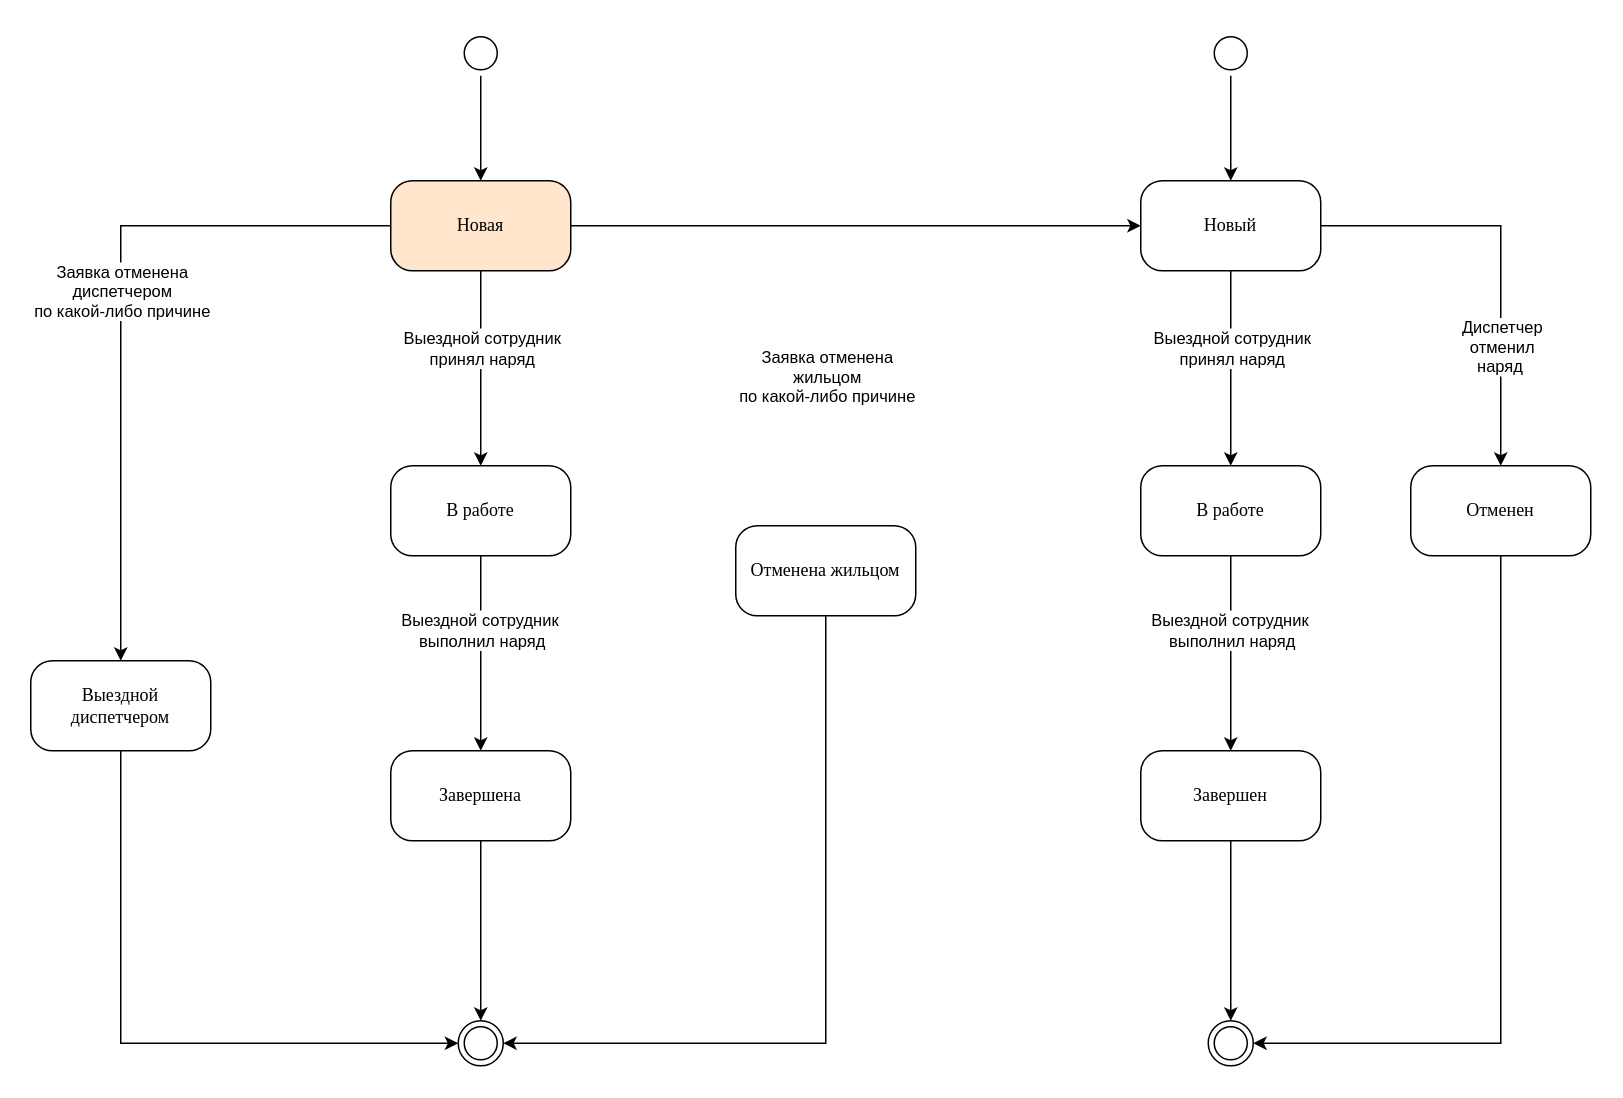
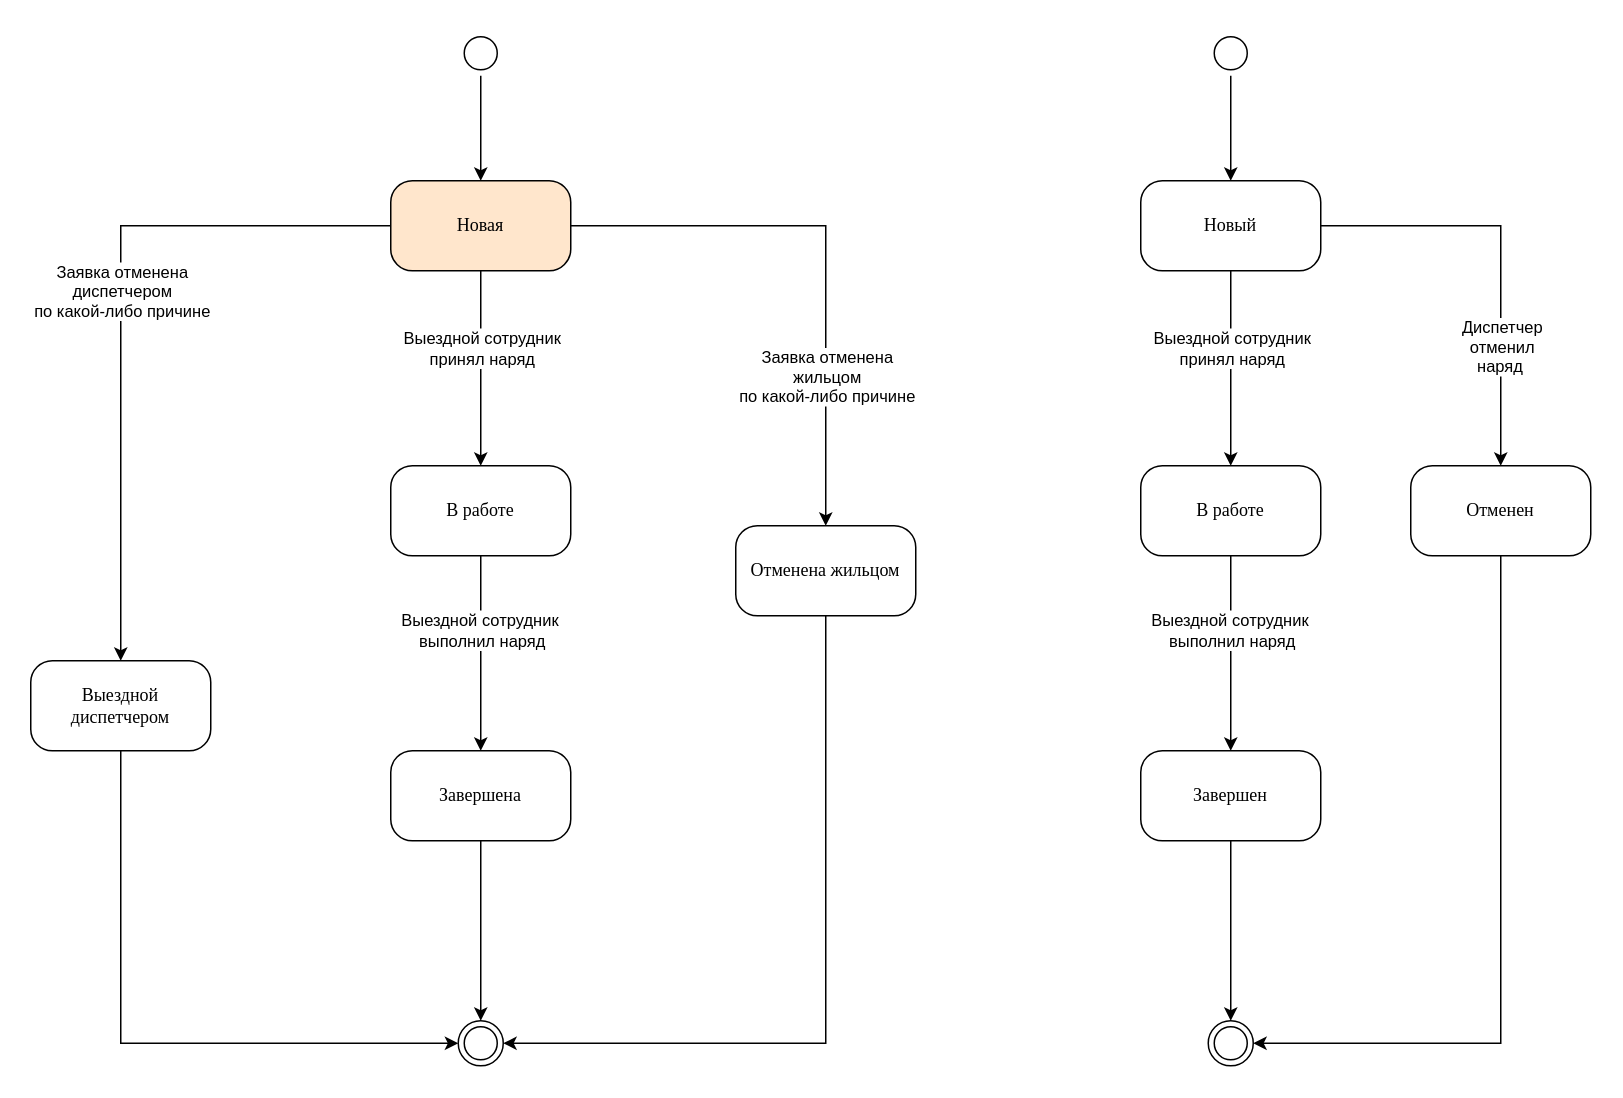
  <mxCell id="0" />
  <mxCell id="1" parent="0" />
  <mxCell id="2" style="edgeStyle=orthogonalEdgeStyle;rounded=0;orthogonalLoop=1;jettySize=auto;html=1;entryX=0.5;entryY=0;entryDx=0;entryDy=0;" parent="1" source="3" target="11" edge="1"><mxGeometry relative="1" as="geometry" /></mxCell>
  <mxCell id="3" value="" style="ellipse;html=1;shape=startState;rounded=1;shadow=0;comic=0;labelBackgroundColor=none;fontFamily=Verdana;fontSize=12;align=center;direction=south;" parent="1" vertex="1"><mxGeometry x="305" y="20" width="30" height="30" as="geometry" /></mxCell>
  <mxCell id="4" style="edgeStyle=orthogonalEdgeStyle;rounded=0;orthogonalLoop=1;jettySize=auto;html=1;entryX=0.5;entryY=0;entryDx=0;entryDy=0;" parent="1" source="5" target="19" edge="1"><mxGeometry relative="1" as="geometry" /></mxCell>
  <mxCell id="5" value="Завершена" style="rounded=1;whiteSpace=wrap;html=1;arcSize=24;shadow=0;comic=0;labelBackgroundColor=none;fontFamily=Verdana;fontSize=12;align=center;" parent="1" vertex="1"><mxGeometry x="260" y="500" width="120" height="60" as="geometry" /></mxCell>
  <mxCell id="6" style="edgeStyle=orthogonalEdgeStyle;rounded=0;orthogonalLoop=1;jettySize=auto;html=1;entryX=0.5;entryY=0;entryDx=0;entryDy=0;" parent="1" source="11" target="18" edge="1"><mxGeometry relative="1" as="geometry" /></mxCell>
  <mxCell id="7" value="Заявка отменена &lt;br&gt;диспетчером &lt;br&gt;по какой-либо причине" style="edgeLabel;html=1;align=center;verticalAlign=middle;resizable=0;points=[];" parent="6" vertex="1" connectable="0"><mxGeometry x="-0.051" relative="1" as="geometry"><mxPoint as="offset" /></mxGeometry></mxCell>
- <mxCell id="8" style="edgeStyle=orthogonalEdgeStyle;rounded=0;orthogonalLoop=1;jettySize=auto;html=1;" parent="1" source="11" target="29" edge="1"><mxGeometry relative="1" as="geometry" /></mxCell>
+ <mxCell id="8" style="edgeStyle=orthogonalEdgeStyle;rounded=0;orthogonalLoop=1;jettySize=auto;html=1;entryX=0.5;entryY=0;entryDx=0;entryDy=0;" parent="1" source="11" target="16" edge="1"><mxGeometry relative="1" as="geometry" /></mxCell>
  <mxCell id="9" style="edgeStyle=orthogonalEdgeStyle;rounded=0;orthogonalLoop=1;jettySize=auto;html=1;entryX=0.5;entryY=0;entryDx=0;entryDy=0;" parent="1" source="11" target="14" edge="1"><mxGeometry relative="1" as="geometry" /></mxCell>
  <mxCell id="10" value="Выездной сотрудник&lt;br&gt;принял наряд" style="edgeLabel;html=1;align=center;verticalAlign=middle;resizable=0;points=[];" parent="9" vertex="1" connectable="0"><mxGeometry x="-0.215" y="2" relative="1" as="geometry"><mxPoint x="-2" as="offset" /></mxGeometry></mxCell>
  <mxCell id="11" value="Новая" style="rounded=1;whiteSpace=wrap;html=1;arcSize=24;shadow=0;comic=0;labelBackgroundColor=none;fontFamily=Verdana;fontSize=12;align=center;fillColor=#ffe6cc;" parent="1" vertex="1"><mxGeometry x="260" y="120" width="120" height="60" as="geometry" /></mxCell>
  <mxCell id="12" style="edgeStyle=orthogonalEdgeStyle;rounded=0;orthogonalLoop=1;jettySize=auto;html=1;" parent="1" source="14" target="5" edge="1"><mxGeometry relative="1" as="geometry" /></mxCell>
  <mxCell id="13" value="Выездной сотрудник&amp;nbsp;&lt;br&gt;выполнил наряд" style="edgeLabel;html=1;align=center;verticalAlign=middle;resizable=0;points=[];" parent="12" vertex="1" connectable="0"><mxGeometry x="-0.246" y="2" relative="1" as="geometry"><mxPoint x="-2" as="offset" /></mxGeometry></mxCell>
  <mxCell id="14" value="В работе" style="rounded=1;whiteSpace=wrap;html=1;arcSize=24;shadow=0;comic=0;labelBackgroundColor=none;fontFamily=Verdana;fontSize=12;align=center;" parent="1" vertex="1"><mxGeometry x="260" y="310" width="120" height="60" as="geometry" /></mxCell>
  <mxCell id="15" style="edgeStyle=orthogonalEdgeStyle;rounded=0;orthogonalLoop=1;jettySize=auto;html=1;entryX=1;entryY=0.5;entryDx=0;entryDy=0;" parent="1" source="16" target="19" edge="1"><mxGeometry relative="1" as="geometry"><Array as="points"><mxPoint x="550" y="695" /></Array></mxGeometry></mxCell>
  <mxCell id="16" value="Отменена жильцом" style="rounded=1;whiteSpace=wrap;html=1;arcSize=24;shadow=0;comic=0;labelBackgroundColor=none;fontFamily=Verdana;fontSize=12;align=center;" parent="1" vertex="1"><mxGeometry x="490" y="350" width="120" height="60" as="geometry" /></mxCell>
  <mxCell id="17" style="edgeStyle=orthogonalEdgeStyle;rounded=0;orthogonalLoop=1;jettySize=auto;html=1;entryX=0;entryY=0.5;entryDx=0;entryDy=0;exitX=0.5;exitY=1;exitDx=0;exitDy=0;" parent="1" source="18" target="19" edge="1"><mxGeometry relative="1" as="geometry" /></mxCell>
  <mxCell id="18" value="Выездной диспетчером" style="rounded=1;whiteSpace=wrap;html=1;arcSize=24;shadow=0;comic=0;labelBackgroundColor=none;fontFamily=Verdana;fontSize=12;align=center;" parent="1" vertex="1"><mxGeometry y="440" width="120" height="60" as="geometry" x="20" /></mxCell>
  <mxCell id="19" value="" style="ellipse;html=1;shape=endState;" parent="1" vertex="1"><mxGeometry x="305" y="680" width="30" height="30" as="geometry" /></mxCell>
  <mxCell id="20" value="Заявка отменена &lt;br&gt;жильцом&lt;br&gt;по какой-либо причине" style="edgeLabel;html=1;align=center;verticalAlign=middle;resizable=0;points=[];" parent="1" vertex="1" connectable="0"><mxGeometry x="550" y="250" as="geometry" /></mxCell>
  <mxCell id="21" style="edgeStyle=orthogonalEdgeStyle;rounded=0;orthogonalLoop=1;jettySize=auto;html=1;entryX=0.5;entryY=0;entryDx=0;entryDy=0;" parent="1" source="22" target="29" edge="1"><mxGeometry relative="1" as="geometry" /></mxCell>
  <mxCell id="22" value="" style="ellipse;html=1;shape=startState;rounded=1;shadow=0;comic=0;labelBackgroundColor=none;fontFamily=Verdana;fontSize=12;align=center;direction=south;" parent="1" vertex="1"><mxGeometry x="805" y="20" width="30" height="30" as="geometry" /></mxCell>
  <mxCell id="23" style="edgeStyle=orthogonalEdgeStyle;rounded=0;orthogonalLoop=1;jettySize=auto;html=1;entryX=0.5;entryY=0;entryDx=0;entryDy=0;" parent="1" source="24" target="33" edge="1"><mxGeometry relative="1" as="geometry" /></mxCell>
  <mxCell id="24" value="Завершен" style="rounded=1;whiteSpace=wrap;html=1;arcSize=24;shadow=0;comic=0;labelBackgroundColor=none;fontFamily=Verdana;fontSize=12;align=center;" parent="1" vertex="1"><mxGeometry x="760" y="500" width="120" height="60" as="geometry" /></mxCell>
  <mxCell id="25" style="edgeStyle=orthogonalEdgeStyle;rounded=0;orthogonalLoop=1;jettySize=auto;html=1;entryX=0.5;entryY=0;entryDx=0;entryDy=0;" parent="1" source="29" target="32" edge="1"><mxGeometry relative="1" as="geometry" /></mxCell>
  <mxCell id="26" value="Выездной сотрудник&lt;br&gt;принял наряд" style="edgeLabel;html=1;align=center;verticalAlign=middle;resizable=0;points=[];" parent="25" vertex="1" connectable="0"><mxGeometry x="-0.215" y="2" relative="1" as="geometry"><mxPoint x="-2" as="offset" /></mxGeometry></mxCell>
  <mxCell id="27" style="edgeStyle=orthogonalEdgeStyle;rounded=0;orthogonalLoop=1;jettySize=auto;html=1;entryX=0.5;entryY=0;entryDx=0;entryDy=0;" edge="1" parent="1" source="29" target="35"><mxGeometry relative="1" as="geometry" /></mxCell>
  <mxCell id="28" value="Диспетчер &lt;br&gt;отменил &lt;br&gt;наряд&amp;nbsp;" style="edgeLabel;html=1;align=center;verticalAlign=middle;resizable=0;points=[];" vertex="1" connectable="0" parent="27"><mxGeometry x="0.281" y="2" relative="1" as="geometry"><mxPoint x="-2" y="21" as="offset" /></mxGeometry></mxCell>
  <mxCell id="29" value="Новый" style="rounded=1;whiteSpace=wrap;html=1;arcSize=24;shadow=0;comic=0;labelBackgroundColor=none;fontFamily=Verdana;fontSize=12;align=center;" parent="1" vertex="1"><mxGeometry x="760" y="120" width="120" height="60" as="geometry" /></mxCell>
  <mxCell id="30" style="edgeStyle=orthogonalEdgeStyle;rounded=0;orthogonalLoop=1;jettySize=auto;html=1;" parent="1" source="32" target="24" edge="1"><mxGeometry relative="1" as="geometry" /></mxCell>
  <mxCell id="31" value="Выездной сотрудник&amp;nbsp;&lt;br&gt;выполнил наряд" style="edgeLabel;html=1;align=center;verticalAlign=middle;resizable=0;points=[];" parent="30" vertex="1" connectable="0"><mxGeometry x="-0.246" y="2" relative="1" as="geometry"><mxPoint x="-2" as="offset" /></mxGeometry></mxCell>
  <mxCell id="32" value="В работе" style="rounded=1;whiteSpace=wrap;html=1;arcSize=24;shadow=0;comic=0;labelBackgroundColor=none;fontFamily=Verdana;fontSize=12;align=center;" parent="1" vertex="1"><mxGeometry x="760" y="310" width="120" height="60" as="geometry" /></mxCell>
  <mxCell id="33" value="" style="ellipse;html=1;shape=endState;" parent="1" vertex="1"><mxGeometry x="805" y="680" width="30" height="30" as="geometry" /></mxCell>
  <mxCell id="34" style="edgeStyle=orthogonalEdgeStyle;rounded=0;orthogonalLoop=1;jettySize=auto;html=1;entryX=1;entryY=0.5;entryDx=0;entryDy=0;exitX=0.5;exitY=1;exitDx=0;exitDy=0;" edge="1" parent="1" source="35" target="33"><mxGeometry relative="1" as="geometry" /></mxCell>
  <mxCell id="35" value="Отменен" style="rounded=1;whiteSpace=wrap;html=1;arcSize=24;shadow=0;comic=0;labelBackgroundColor=none;fontFamily=Verdana;fontSize=12;align=center;" vertex="1" parent="1"><mxGeometry x="940" y="310" width="120" height="60" as="geometry" /></mxCell>
